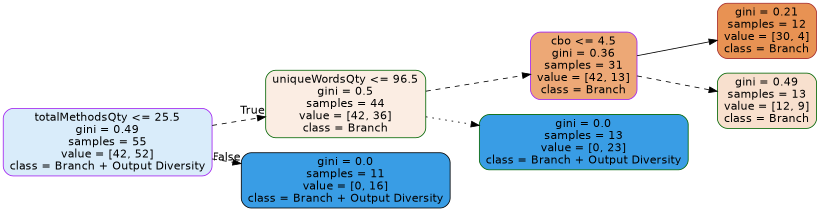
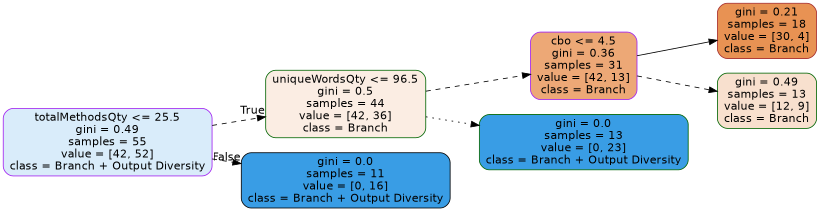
  digraph {
    rankdir=LR
    node [color=darkgreen fillcolor="#399de5" fontname=helvetica shape=box style="filled, rounded"]
    edge [fontname=helvetica style=dashed]
    n1 [color=purple fillcolor="#d9ecfa" label="totalMethodsQty <= 25.5\ngini = 0.49\nsamples = 55\nvalue = [42, 52]\nclass = Branch + Output Diversity"]
    n2 [fillcolor="#fbede3" label="uniqueWordsQty <= 96.5\ngini = 0.5\nsamples = 44\nvalue = [42, 36]\nclass = Branch"]
    n3 [color=black label="gini = 0.0\nsamples = 11\nvalue = [0, 16]\nclass = Branch + Output Diversity"]
    n4 [color=purple fillcolor="#eda876" label="cbo <= 4.5\ngini = 0.36\nsamples = 31\nvalue = [42, 13]\nclass = Branch"]
    n5 [label="gini = 0.0\nsamples = 13\nvalue = [0, 23]\nclass = Branch + Output Diversity"]
-   n6 [color=brown fillcolor="#e89253" label="gini = 0.21\nsamples = 12\nvalue = [30, 4]\nclass = Branch"]
+   n6 [color=brown fillcolor="#e89253" label="gini = 0.21\nsamples = 18\nvalue = [30, 4]\nclass = Branch"]
    n7 [fillcolor="#f8e0ce" label="gini = 0.49\nsamples = 13\nvalue = [12, 9]\nclass = Branch"]
    n1 -> n2 [headlabel=True labelangle=45 labeldistance=2.5]
    n1 -> n3 [headlabel=False labelangle=-45 labeldistance=2.5]
    n2 -> n4
    n2 -> n5 [style=dotted]
    n4 -> n6 [style=solid]
    n4 -> n7
  }
